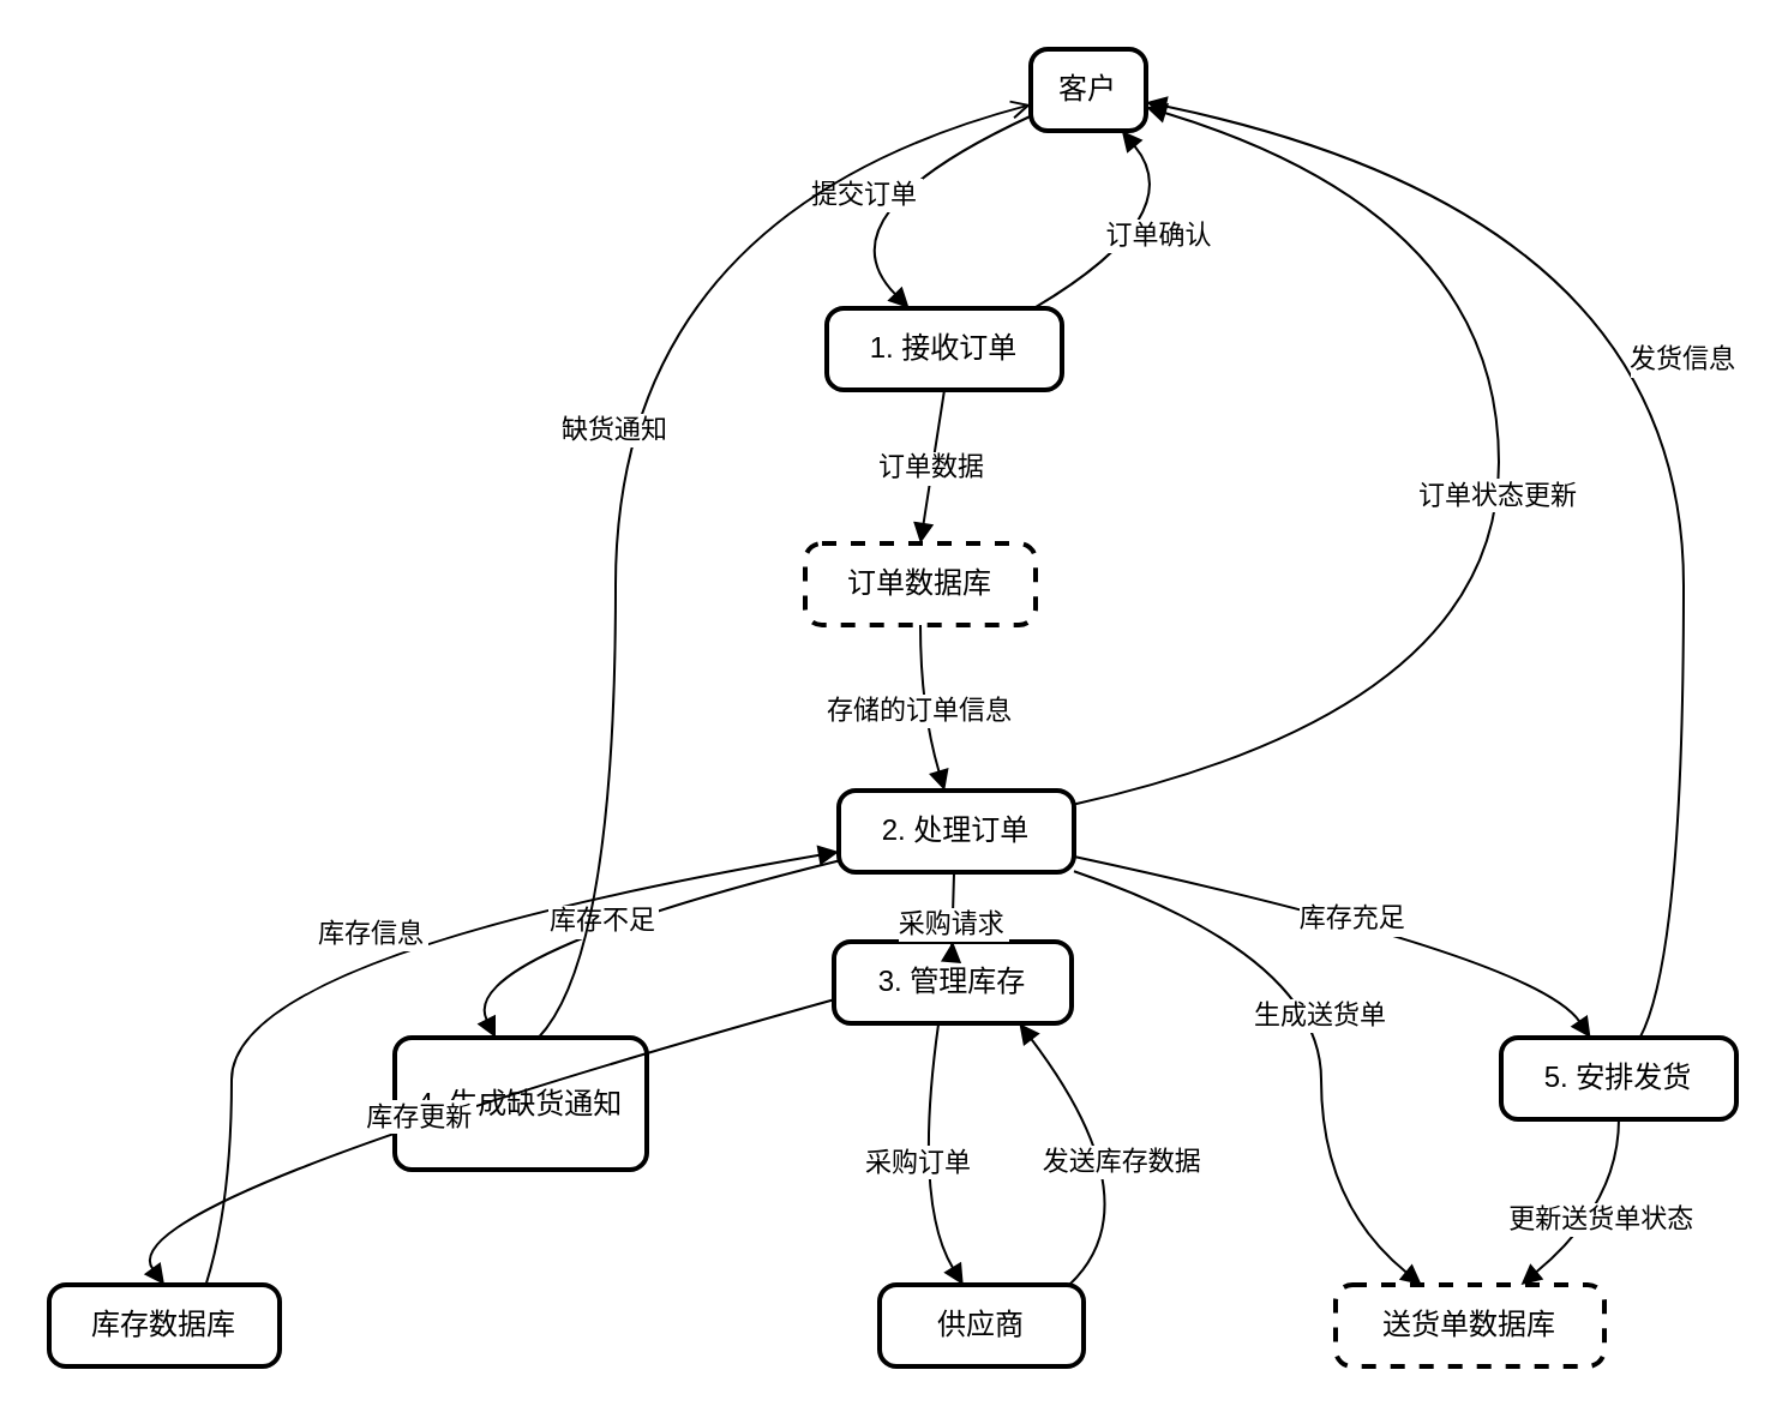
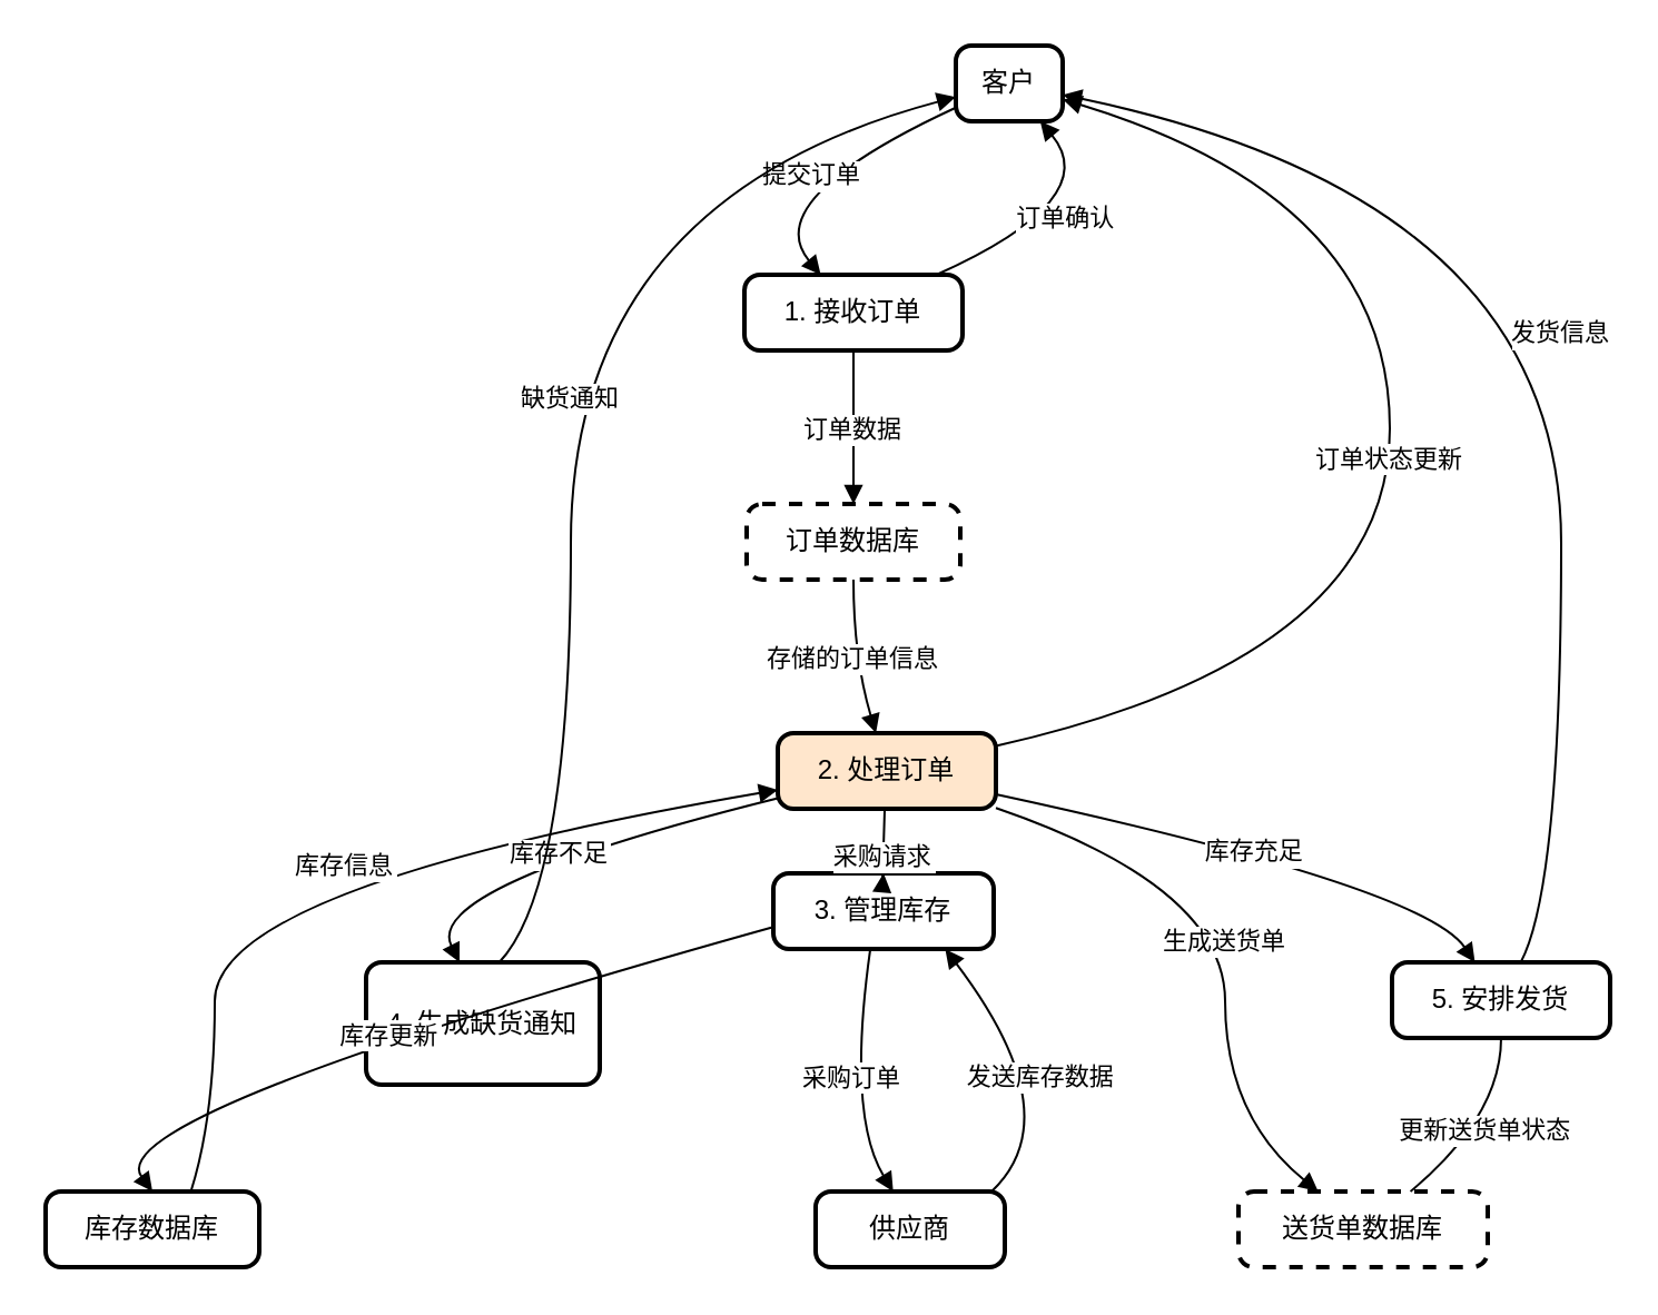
  <mxCell id="0" />
  <mxCell id="1" parent="0" />
  <mxCell id="2" value="客户" style="rounded=1;absoluteArcSize=1;arcSize=14;whiteSpace=wrap;strokeWidth=2;" vertex="1" parent="1"><mxGeometry x="429" y="20" width="48" height="34" as="geometry" /></mxCell>
- <mxCell id="3" value="1. 接收订单" style="rounded=1;absoluteArcSize=1;arcSize=14;whiteSpace=wrap;strokeWidth=2;" vertex="1" parent="1"><mxGeometry x="344" y="128" width="98" height="34" as="geometry" /></mxCell>
+ <mxCell id="3" value="1. 接收订单" style="rounded=1;absoluteArcSize=1;arcSize=14;whiteSpace=wrap;strokeWidth=2;" vertex="1" parent="1"><mxGeometry x="334" y="123" width="98" height="34" as="geometry" /></mxCell>
  <mxCell id="4" value="供应商" style="rounded=1;absoluteArcSize=1;arcSize=14;whiteSpace=wrap;strokeWidth=2;" vertex="1" parent="1"><mxGeometry x="366" y="535" width="85" height="34" as="geometry" /></mxCell>
  <mxCell id="5" value="3. 管理库存" style="rounded=1;absoluteArcSize=1;arcSize=14;whiteSpace=wrap;strokeWidth=2;" vertex="1" parent="1"><mxGeometry x="347" y="392" width="99" height="34" as="geometry" /></mxCell>
  <mxCell id="6" value="订单数据库" style="rounded=1;absoluteArcSize=1;arcSize=14;whiteSpace=wrap;strokeWidth=2;dashed=1;" vertex="1" parent="1"><mxGeometry x="335" y="226" width="96" height="34" as="geometry" /></mxCell>
- <mxCell id="7" value="2. 处理订单" style="rounded=1;absoluteArcSize=1;arcSize=14;whiteSpace=wrap;strokeWidth=2;" vertex="1" parent="1"><mxGeometry x="349" y="329" width="98" height="34" as="geometry" /></mxCell>
+ <mxCell id="7" value="2. 处理订单" style="rounded=1;absoluteArcSize=1;arcSize=14;whiteSpace=wrap;strokeWidth=2;fillColor=#ffe6cc;" vertex="1" parent="1"><mxGeometry x="349" y="329" width="98" height="34" as="geometry" /></mxCell>
  <mxCell id="8" value="送货单数据库" style="rounded=1;absoluteArcSize=1;arcSize=14;whiteSpace=wrap;strokeWidth=2;dashed=1;" vertex="1" parent="1"><mxGeometry x="556" y="535" width="112" height="34" as="geometry" /></mxCell>
  <mxCell id="9" value="库存数据库" style="rounded=1;absoluteArcSize=1;arcSize=14;whiteSpace=wrap;strokeWidth=2;" vertex="1" parent="1"><mxGeometry x="20" y="535" width="96" height="34" as="geometry" /></mxCell>
  <mxCell id="10" value="4. 生成缺货通知" style="rounded=1;absoluteArcSize=1;arcSize=14;whiteSpace=wrap;strokeWidth=2;" vertex="1" parent="1"><mxGeometry x="164" y="432" width="105" height="55" as="geometry" /></mxCell>
  <mxCell id="11" value="5. 安排发货" style="rounded=1;absoluteArcSize=1;arcSize=14;whiteSpace=wrap;strokeWidth=2;" vertex="1" parent="1"><mxGeometry x="625" y="432" width="98" height="34" as="geometry" /></mxCell>
  <mxCell id="12" value="提交订单" style="curved=1;startArrow=none;endArrow=block;exitX=0;exitY=0.82;entryX=0.35;entryY=0;rounded=0;" edge="1" parent="1" source="2" target="3"><mxGeometry relative="1" as="geometry"><Array as="points"><mxPoint x="340" y="89" /></Array></mxGeometry></mxCell>
  <mxCell id="13" value="发送库存数据" style="curved=1;startArrow=none;endArrow=block;exitX=0.93;exitY=0;entryX=0.78;entryY=1;rounded=0;" edge="1" parent="1" source="4" target="5"><mxGeometry relative="1" as="geometry"><Array as="points"><mxPoint x="481" y="501" /></Array></mxGeometry></mxCell>
  <mxCell id="14" value="订单数据" style="curved=1;startArrow=none;endArrow=block;exitX=0.5;exitY=1;entryX=0.5;entryY=0;rounded=0;" edge="1" parent="1" source="3" target="6"><mxGeometry relative="1" as="geometry"><Array as="points" /></mxGeometry></mxCell>
  <mxCell id="15" value="存储的订单信息" style="curved=1;startArrow=none;endArrow=block;exitX=0.5;exitY=1;entryX=0.45;entryY=0;rounded=0;" edge="1" parent="1" source="6" target="7"><mxGeometry relative="1" as="geometry"><Array as="points"><mxPoint x="383" y="295" /></Array></mxGeometry></mxCell>
  <mxCell id="16" value="订单确认" style="curved=1;startArrow=none;endArrow=block;exitX=0.88;exitY=0;entryX=0.79;entryY=1;rounded=0;" edge="1" parent="1" source="3" target="2"><mxGeometry relative="1" as="geometry"><Array as="points"><mxPoint x="496" y="89" /></Array></mxGeometry></mxCell>
  <mxCell id="17" value="采购请求" style="curved=1;startArrow=none;endArrow=block;exitX=0.49;exitY=1;entryX=0.5;entryY=0;rounded=0;" edge="1" parent="1" source="7" target="5"><mxGeometry relative="1" as="geometry"><Array as="points"><mxPoint x="396" y="398" /></Array></mxGeometry></mxCell>
  <mxCell id="18" value="订单状态更新" style="curved=1;startArrow=none;endArrow=block;exitX=1;exitY=0.17;entryX=1;entryY=0.71;rounded=0;" edge="1" parent="1" source="7" target="2"><mxGeometry relative="1" as="geometry"><Array as="points"><mxPoint x="624" y="295" /><mxPoint x="624" y="89" /></Array></mxGeometry></mxCell>
  <mxCell id="19" value="生成送货单" style="curved=1;startArrow=none;endArrow=block;exitX=1;exitY=0.99;entryX=0.32;entryY=0;rounded=0;" edge="1" parent="1" source="7" target="8"><mxGeometry relative="1" as="geometry"><Array as="points"><mxPoint x="550" y="398" /><mxPoint x="550" y="501" /></Array></mxGeometry></mxCell>
  <mxCell id="20" value="库存更新" style="curved=1;startArrow=none;endArrow=block;exitX=0;exitY=0.71;entryX=0.5;entryY=0;rounded=0;" edge="1" parent="1" source="5" target="9"><mxGeometry relative="1" as="geometry"><Array as="points"><mxPoint x="43" y="501" /></Array></mxGeometry></mxCell>
  <mxCell id="21" value="采购订单" style="curved=1;startArrow=none;endArrow=block;exitX=0.44;exitY=1;entryX=0.41;entryY=0;rounded=0;" edge="1" parent="1" source="5" target="4"><mxGeometry relative="1" as="geometry"><Array as="points"><mxPoint x="380" y="501" /></Array></mxGeometry></mxCell>
  <mxCell id="22" value="库存信息" style="curved=1;startArrow=none;endArrow=block;exitX=0.68;exitY=0;entryX=0;entryY=0.75;rounded=0;" edge="1" parent="1" source="9" target="7"><mxGeometry relative="1" as="geometry"><Array as="points"><mxPoint x="96" y="501" /><mxPoint x="96" y="398" /></Array></mxGeometry></mxCell>
  <mxCell id="23" value="库存不足" style="curved=1;startArrow=none;endArrow=block;exitX=0;exitY=0.86;entryX=0.4;entryY=0;rounded=0;" edge="1" parent="1" source="7" target="10"><mxGeometry relative="1" as="geometry"><Array as="points"><mxPoint x="189" y="398" /></Array></mxGeometry></mxCell>
  <mxCell id="24" value="库存充足" style="curved=1;startArrow=none;endArrow=block;exitX=1;exitY=0.81;entryX=0.38;entryY=0;rounded=0;" edge="1" parent="1" source="7" target="11"><mxGeometry relative="1" as="geometry"><Array as="points"><mxPoint x="639" y="398" /></Array></mxGeometry></mxCell>
- <mxCell id="25" value="缺货通知" style="curved=1;startArrow=none;endArrow=open;exitX=0.57;exitY=0;entryX=0;entryY=0.68;rounded=0;" edge="1" parent="1" source="10" target="2"><mxGeometry relative="1" as="geometry"><Array as="points"><mxPoint x="256" y="398" /><mxPoint x="256" y="89" /></Array></mxGeometry></mxCell>
+ <mxCell id="25" value="缺货通知" style="curved=1;startArrow=none;endArrow=block;exitX=0.57;exitY=0;entryX=0;entryY=0.68;rounded=0;" edge="1" parent="1" source="10" target="2"><mxGeometry relative="1" as="geometry"><Array as="points"><mxPoint x="256" y="398" /><mxPoint x="256" y="89" /></Array></mxGeometry></mxCell>
  <mxCell id="26" value="发货信息" style="curved=1;startArrow=none;endArrow=block;exitX=0.59;exitY=0;entryX=1;entryY=0.65;rounded=0;" edge="1" parent="1" source="11" target="2"><mxGeometry relative="1" as="geometry"><Array as="points"><mxPoint x="701" y="398" /><mxPoint x="701" y="89" /></Array></mxGeometry></mxCell>
- <mxCell id="27" value="更新送货单状态" style="curved=1;startArrow=none;endArrow=block;exitX=0.5;exitY=1;entryX=0.69;entryY=0;rounded=0;" edge="1" parent="1" source="11" target="8"><mxGeometry relative="1" as="geometry"><Array as="points"><mxPoint x="674" y="501" /></Array></mxGeometry></mxCell>
+ <mxCell id="27" value="更新送货单状态" style="curved=1;startArrow=none;endArrow=none;exitX=0.5;exitY=1;entryX=0.69;entryY=0;rounded=0;" edge="1" parent="1" source="11" target="8"><mxGeometry relative="1" as="geometry"><Array as="points"><mxPoint x="674" y="501" /></Array></mxGeometry></mxCell>
